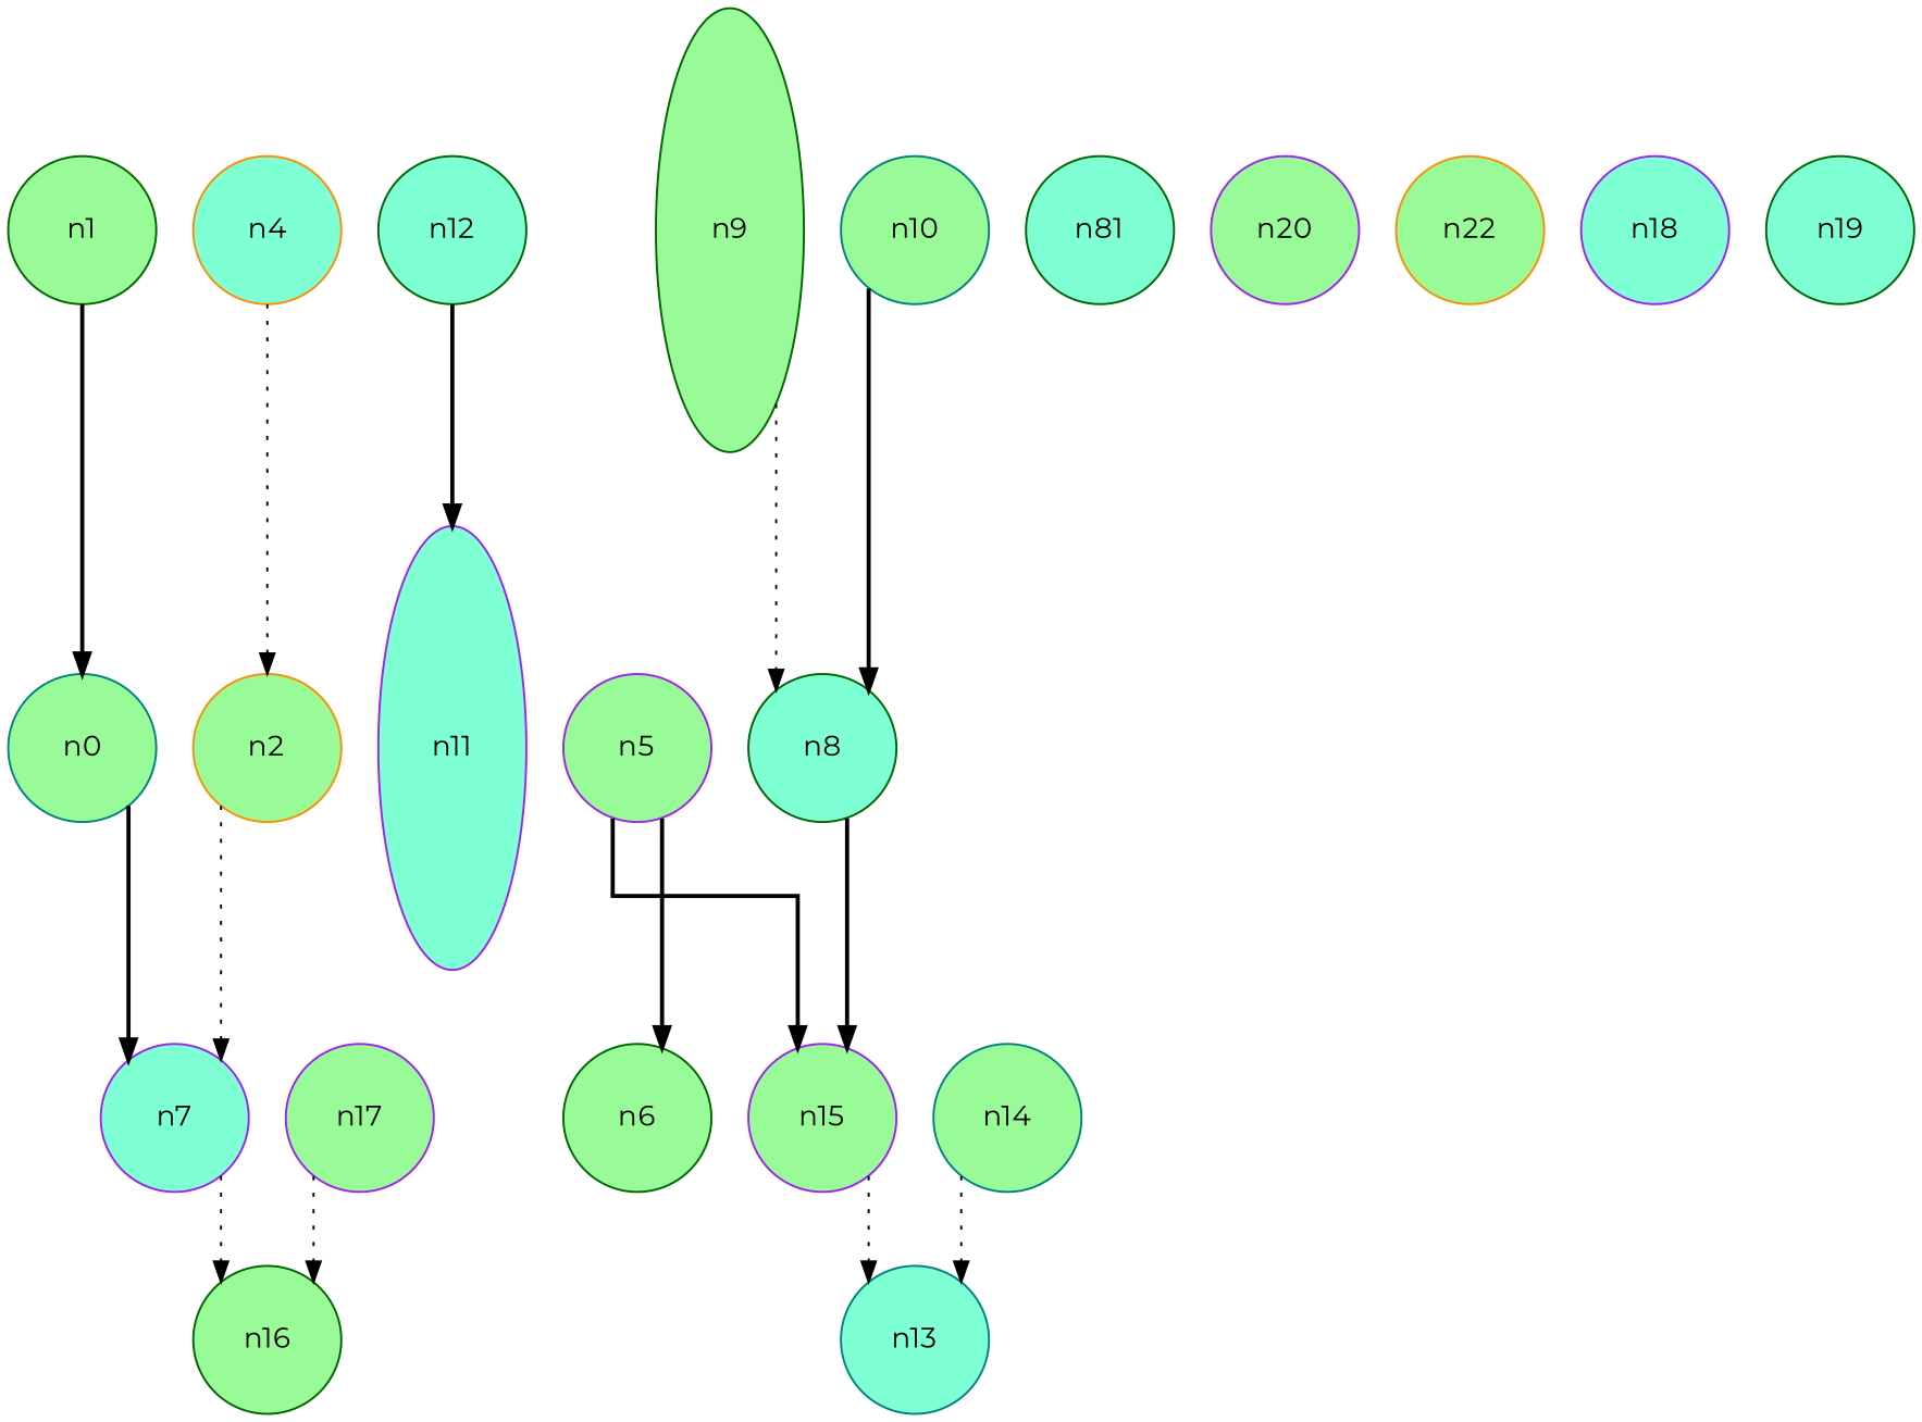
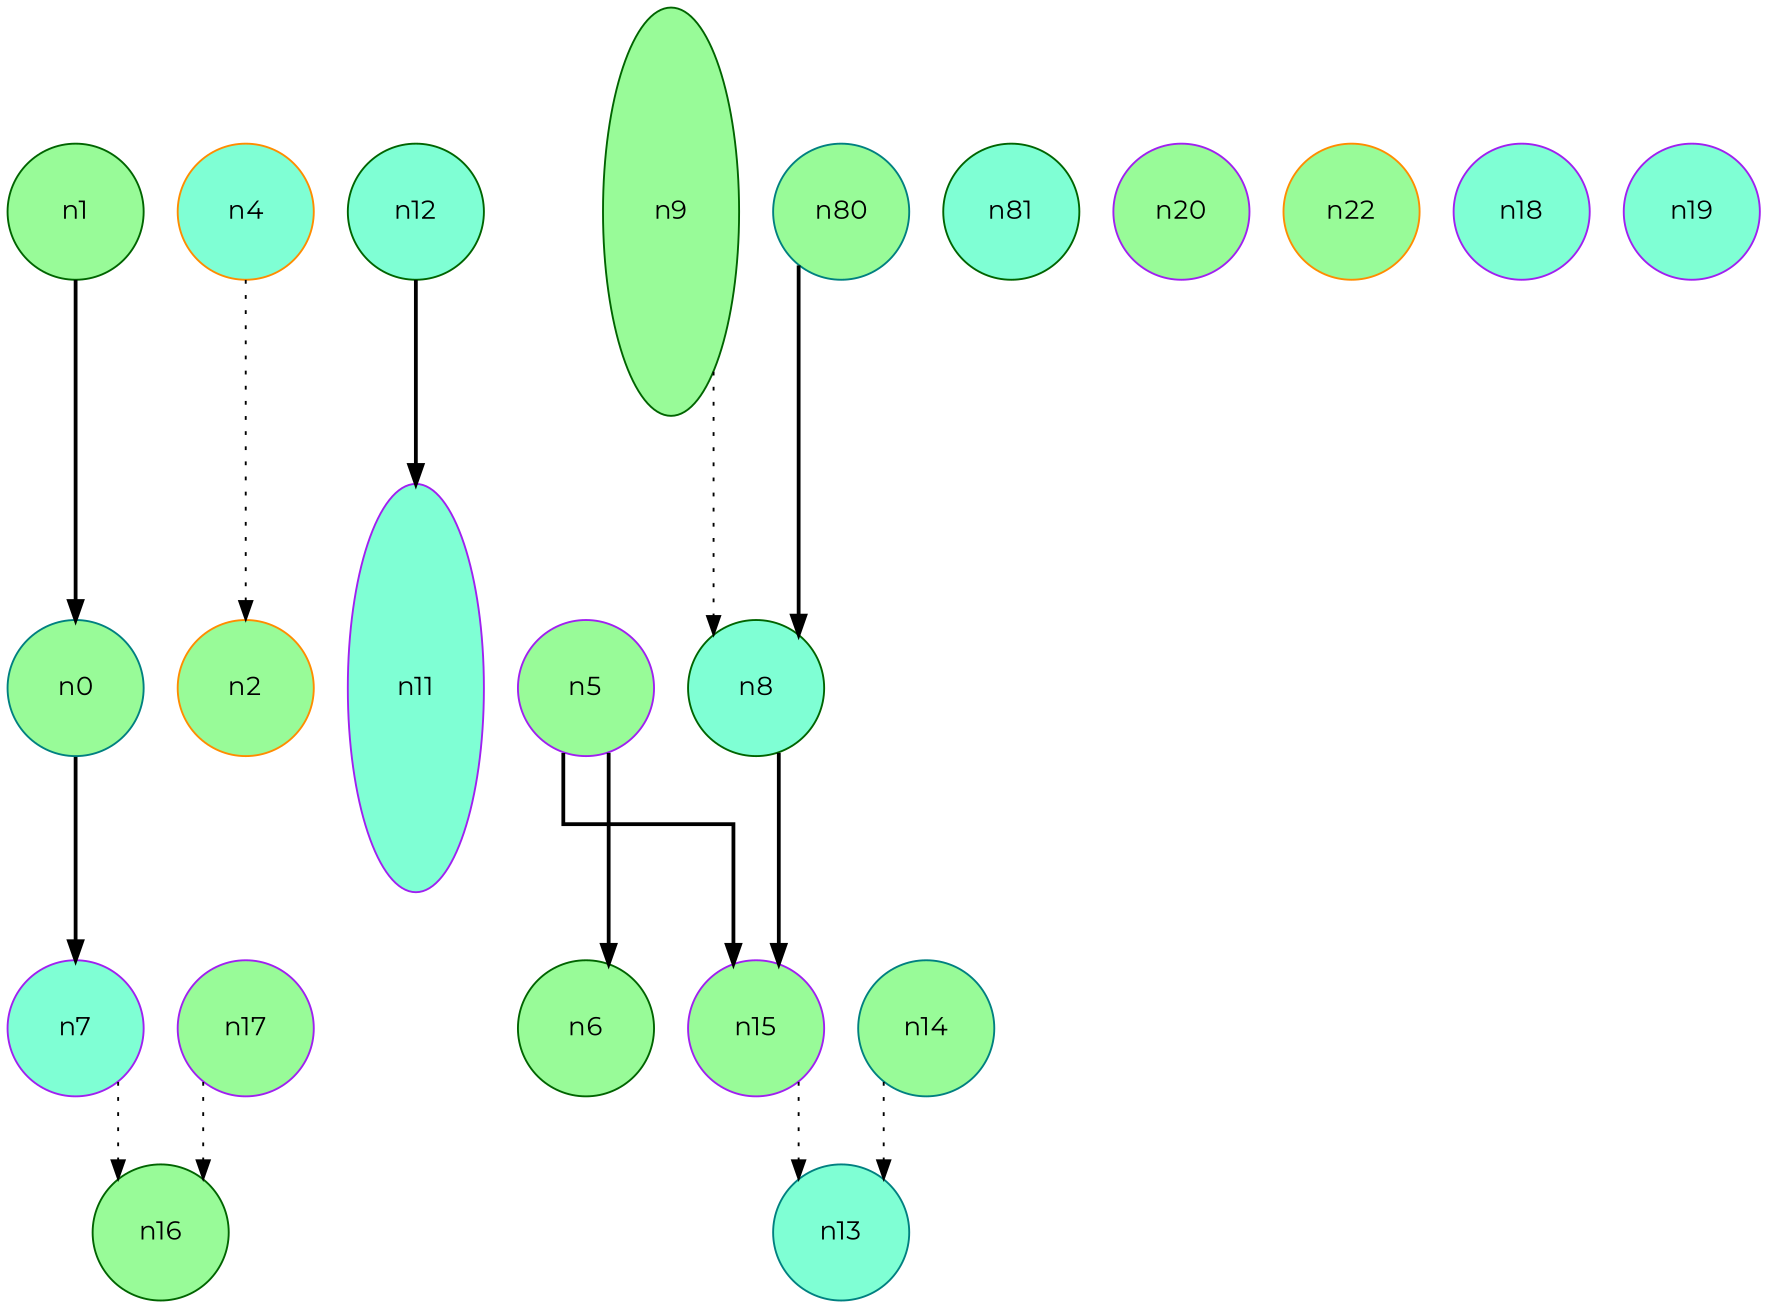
  digraph {
    fontname=Montserrat
    splines=ortho
    node [color=darkgreen fillcolor=palegreen fontname=Montserrat shape=ellipse style=filled]
    edge [fontname=Montserrat style=bold]
    n1 [height=1 width=1]
    n0 [color=teal height=1 width=1]
    n7 [color=purple fillcolor=aquamarine height=1 width=1]
    n16 [height=1 width=1]
    n2 [color=darkorange height=1 width=1]
    n12 [fillcolor=aquamarine height=1 width=1]
    n11 [color=purple fillcolor=aquamarine height=3 width=1]
    n4 [color=darkorange fillcolor=aquamarine height=1 width=1]
    n6 [height=1 width=1]
    n5 [color=purple height=1 width=1]
    n15 [color=purple height=1 width=1]
    n13 [color=teal fillcolor=aquamarine height=1 width=1]
    n9 [height=3 width=1]
    n8 [fillcolor=aquamarine height=1 width=1]
-   n10 [color=teal height=1 width=1]
+   n10 [color=teal height=1 width=1 label=n80]
    n21 [fillcolor=aquamarine height=1 label=n81 width=1]
    n20 [color=purple height=1 width=1]
    n22 [color=darkorange height=1 width=1]
    n14 [color=teal height=1 width=1]
    n18 [color=purple fillcolor=aquamarine height=1 width=1]
    n17 [color=purple height=1 width=1]
-   n19 [fillcolor=aquamarine height=1 width=1]
+   n19 [color=purple fillcolor=aquamarine height=1 width=1]
    n1 -> n0
    n0 -> n7
    n7 -> n16 [style=dotted]
-   n2 -> n7 [style=dotted]
    n12 -> n11
    n4 -> n2 [style=dotted]
    n5 -> n6
    n5 -> n15
    n15 -> n13 [style=dotted]
    n9 -> n8 [style=dotted]
    n8 -> n15
    n10 -> n8
    n14 -> n13 [style=dotted]
    n17 -> n16 [style=dotted]
  }
